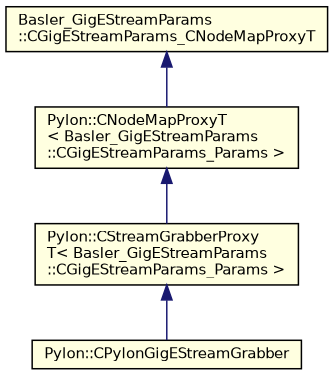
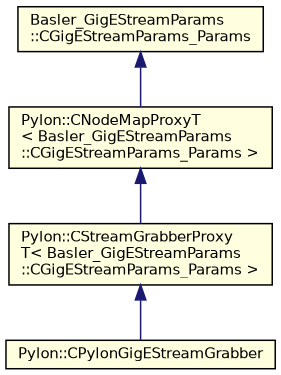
  digraph {
    rankdir=TB
    node [color=black fillcolor=lightyellow fontname=Helvetica fontsize=10 shape=record style=filled]
    edge [color=midnightblue dir=back fontname=Helvetica fontsize=10 labelfontname=Helvetica labelfontsize=10 style=solid]
-   n1 [height=0.2 label="Basler_GigEStreamParams\l::CGigEStreamParams_CNodeMapProxyT" width=0.4]
+   n1 [height=0.2 label="Basler_GigEStreamParams\l::CGigEStreamParams_Params" width=0.4]
    n2 [height=0.2 label="Pylon::CNodeMapProxyT\l\< Basler_GigEStreamParams\l::CGigEStreamParams_Params \>" width=0.4]
    n3 [height=0.2 label="Pylon::CStreamGrabberProxy\lT\< Basler_GigEStreamParams\l::CGigEStreamParams_Params \>" width=0.4]
    n4 [height=0.2 label="Pylon::CPylonGigEStreamGrabber" width=0.4]
    n1 -> n2
    n2 -> n3
    n3 -> n4
  }
